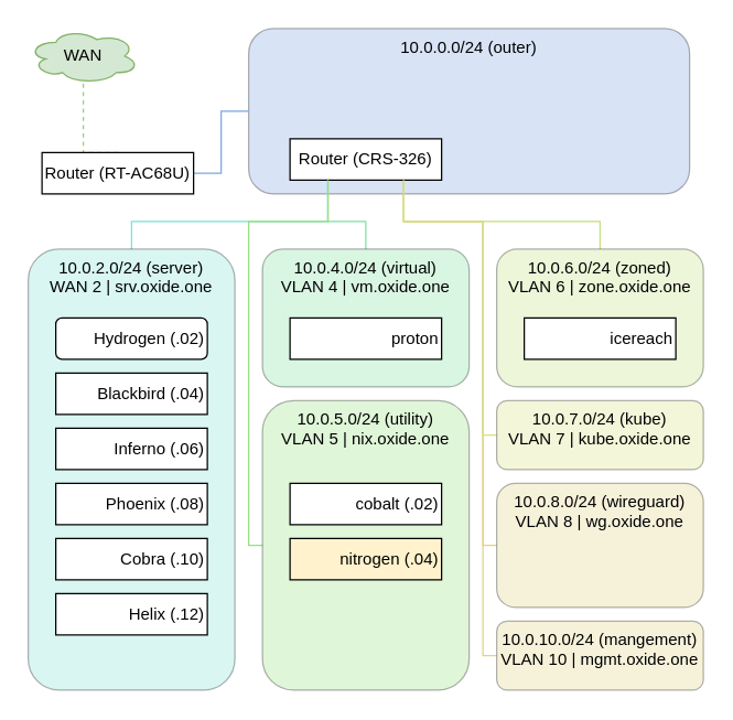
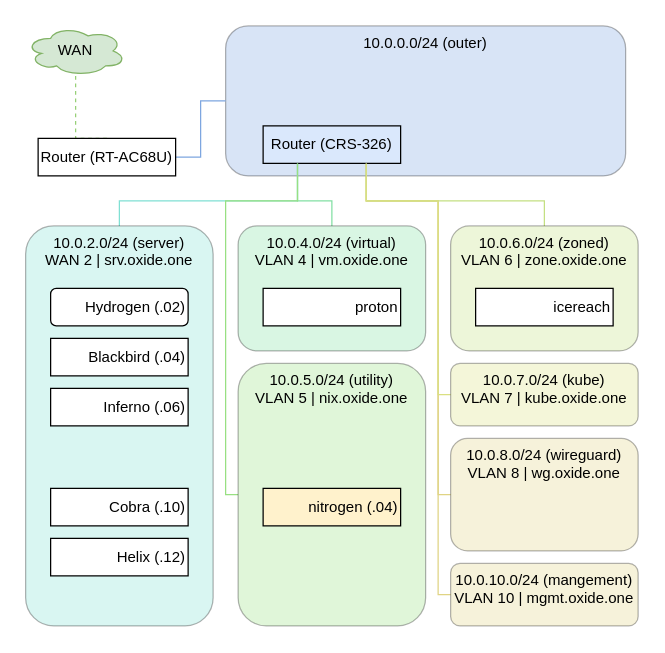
  <mxCell id="0" />
  <mxCell id="1" parent="0" />
  <mxCell id="2" style="edgeStyle=orthogonalEdgeStyle;rounded=0;orthogonalLoop=1;jettySize=auto;html=1;exitX=0;exitY=0.5;exitDx=0;exitDy=0;entryX=0.25;entryY=0;entryDx=0;entryDy=0;endArrow=none;endFill=0;strokeColor=#E0D484;" edge="1" parent="1" source="30" target="10"><mxGeometry relative="1" as="geometry"><Array as="points"><mxPoint x="350" y="395" /><mxPoint x="350" y="160" /><mxPoint x="292" y="160" /></Array></mxGeometry></mxCell>
  <mxCell id="3" style="edgeStyle=orthogonalEdgeStyle;rounded=0;orthogonalLoop=1;jettySize=auto;html=1;exitX=0;exitY=0.5;exitDx=0;exitDy=0;entryX=0.25;entryY=0;entryDx=0;entryDy=0;endArrow=none;endFill=0;strokeColor=#E0D484;" edge="1" parent="1" source="31" target="10"><mxGeometry relative="1" as="geometry"><Array as="points"><mxPoint x="350" y="475" /><mxPoint x="350" y="160" /><mxPoint x="292" y="160" /></Array></mxGeometry></mxCell>
  <mxCell id="4" value="10.0.0.0/24 (outer)" style="rounded=1;whiteSpace=wrap;html=1;fillColor=#7EA6E0;opacity=30;verticalAlign=top;" vertex="1" parent="1"><mxGeometry x="180" y="20" width="320" height="120" as="geometry" /></mxCell>
  <mxCell id="5" style="edgeStyle=orthogonalEdgeStyle;rounded=0;orthogonalLoop=1;jettySize=auto;html=1;exitX=0.55;exitY=0.95;exitDx=0;exitDy=0;exitPerimeter=0;entryX=0.5;entryY=1;entryDx=0;entryDy=0;endArrow=none;endFill=0;strokeColor=#97D077;dashed=1;" edge="1" parent="1" source="6" target="8"><mxGeometry relative="1" as="geometry"><Array as="points"><mxPoint x="60" y="58" /></Array></mxGeometry></mxCell>
  <mxCell id="6" value="WAN" style="ellipse;shape=cloud;whiteSpace=wrap;html=1;fillColor=#d5e8d4;strokeColor=#82b366;" vertex="1" parent="1"><mxGeometry x="20" y="20" width="80" height="40" as="geometry" /></mxCell>
  <mxCell id="7" style="edgeStyle=orthogonalEdgeStyle;rounded=0;orthogonalLoop=1;jettySize=auto;html=1;exitX=0;exitY=0.5;exitDx=0;exitDy=0;entryX=0;entryY=0.5;entryDx=0;entryDy=0;endArrow=none;endFill=0;strokeColor=#7EA6E0;" edge="1" parent="1" source="8" target="4"><mxGeometry relative="1" as="geometry" /></mxCell>
  <mxCell id="8" value="Router (RT-AC68U)" style="rounded=0;whiteSpace=wrap;html=1;direction=west;" vertex="1" parent="1"><mxGeometry x="30" y="110" width="110" height="30" as="geometry" /></mxCell>
  <mxCell id="9" style="edgeStyle=orthogonalEdgeStyle;rounded=0;orthogonalLoop=1;jettySize=auto;html=1;exitX=0.75;exitY=0;exitDx=0;exitDy=0;entryX=0.5;entryY=0;entryDx=0;entryDy=0;endArrow=none;endFill=0;strokeColor=#80E0D3;" edge="1" parent="1" source="10" target="11"><mxGeometry relative="1" as="geometry"><Array as="points"><mxPoint x="238" y="160" /><mxPoint x="95" y="160" /></Array></mxGeometry></mxCell>
- <mxCell id="10" value="Router (CRS-326)" style="rounded=0;whiteSpace=wrap;html=1;direction=west;" vertex="1" parent="1"><mxGeometry x="210" y="100" width="110" height="30" as="geometry" /></mxCell>
+ <mxCell id="10" value="Router (CRS-326)" style="rounded=0;whiteSpace=wrap;html=1;direction=west;fillColor=#dae8fc;" vertex="1" parent="1"><mxGeometry x="210" y="100" width="110" height="30" as="geometry" /></mxCell>
  <mxCell id="11" value="&lt;div&gt;10.0.2.0/24 (server)&lt;/div&gt;&lt;div&gt;WAN 2 | srv.oxide.one&lt;br&gt;&lt;/div&gt;&lt;div&gt;&lt;br&gt;&lt;/div&gt;" style="rounded=1;whiteSpace=wrap;html=1;fillColor=#80E0D3;opacity=30;verticalAlign=top;" vertex="1" parent="1"><mxGeometry x="20" y="180" width="150" height="320" as="geometry" /></mxCell>
  <mxCell id="12" value="Blackbird (.04)" style="rounded=0;whiteSpace=wrap;html=1;direction=west;align=right;" vertex="1" parent="1"><mxGeometry x="40" y="270" width="110" height="30" as="geometry" /></mxCell>
  <mxCell id="13" value="Hydrogen (.02)" style="whiteSpace=wrap;html=1;direction=west;align=right;rounded=1;" vertex="1" parent="1"><mxGeometry x="40" y="230" width="110" height="30" as="geometry" /></mxCell>
  <mxCell id="14" value="Inferno (.06)" style="rounded=0;whiteSpace=wrap;html=1;direction=west;align=right;" vertex="1" parent="1"><mxGeometry x="40" y="310" width="110" height="30" as="geometry" /></mxCell>
- <mxCell id="15" value="Phoenix (.08)" style="rounded=0;whiteSpace=wrap;html=1;direction=west;align=right;" vertex="1" parent="1"><mxGeometry x="40" y="350" width="110" height="30" as="geometry" /></mxCell>
  <mxCell id="16" value="Cobra (.10)" style="rounded=0;whiteSpace=wrap;html=1;direction=west;align=right;" vertex="1" parent="1"><mxGeometry x="40" y="390" width="110" height="30" as="geometry" /></mxCell>
  <mxCell id="17" value="Helix (.12)" style="rounded=0;whiteSpace=wrap;html=1;direction=west;align=right;" vertex="1" parent="1"><mxGeometry x="40" y="430" width="110" height="30" as="geometry" /></mxCell>
  <mxCell id="18" style="edgeStyle=orthogonalEdgeStyle;rounded=0;orthogonalLoop=1;jettySize=auto;html=1;exitX=0.5;exitY=0;exitDx=0;exitDy=0;entryX=0.75;entryY=0;entryDx=0;entryDy=0;endArrow=none;endFill=0;strokeColor=#82E0A4;" edge="1" parent="1" source="19" target="10"><mxGeometry relative="1" as="geometry"><Array as="points"><mxPoint x="265" y="160" /><mxPoint x="238" y="160" /></Array></mxGeometry></mxCell>
  <mxCell id="19" value="&lt;div&gt;10.0.4.0/24 (virtual)&lt;/div&gt;&lt;div&gt;VLAN 4 | vm.oxide.one&lt;br&gt;&lt;/div&gt;&lt;div&gt;&lt;br&gt;&lt;/div&gt;" style="rounded=1;whiteSpace=wrap;html=1;fillColor=#82E0A4;opacity=30;verticalAlign=top;" vertex="1" parent="1"><mxGeometry x="190" y="180" width="150" height="100" as="geometry" /></mxCell>
  <mxCell id="20" value="proton" style="rounded=0;whiteSpace=wrap;html=1;direction=west;align=right;" vertex="1" parent="1"><mxGeometry x="210" y="230" width="110" height="30" as="geometry" /></mxCell>
  <mxCell id="21" style="edgeStyle=orthogonalEdgeStyle;rounded=0;orthogonalLoop=1;jettySize=auto;html=1;exitX=0;exitY=0.5;exitDx=0;exitDy=0;entryX=0.75;entryY=0;entryDx=0;entryDy=0;endArrow=none;endFill=0;strokeColor=#98E082;" edge="1" parent="1" source="22" target="10"><mxGeometry relative="1" as="geometry"><Array as="points"><mxPoint x="180" y="395" /><mxPoint x="180" y="160" /><mxPoint x="238" y="160" /></Array></mxGeometry></mxCell>
  <mxCell id="22" value="&lt;div&gt;10.0.5.0/24 (utility)&lt;/div&gt;&lt;div&gt;VLAN 5 | nix.oxide.one&lt;br&gt;&lt;/div&gt;&lt;div&gt;&lt;br&gt;&lt;/div&gt;" style="rounded=1;whiteSpace=wrap;html=1;fillColor=#98E082;opacity=30;verticalAlign=top;" vertex="1" parent="1"><mxGeometry x="190" y="290" width="150" height="210" as="geometry" /></mxCell>
- <mxCell id="23" value="cobalt (.02)" style="rounded=0;whiteSpace=wrap;html=1;direction=west;align=right;" vertex="1" parent="1"><mxGeometry x="210" y="350" width="110" height="30" as="geometry" /></mxCell>
  <mxCell id="24" value="nitrogen (.04)" style="rounded=0;whiteSpace=wrap;html=1;direction=west;align=right;fillColor=#fff2cc;" vertex="1" parent="1"><mxGeometry x="210" y="390" width="110" height="30" as="geometry" /></mxCell>
  <mxCell id="25" style="edgeStyle=orthogonalEdgeStyle;rounded=0;orthogonalLoop=1;jettySize=auto;html=1;exitX=0.5;exitY=0;exitDx=0;exitDy=0;entryX=0.25;entryY=0;entryDx=0;entryDy=0;endArrow=none;endFill=0;strokeColor=#C4E082;" edge="1" parent="1" source="26" target="10"><mxGeometry relative="1" as="geometry"><Array as="points"><mxPoint x="435" y="160" /><mxPoint x="292" y="160" /></Array></mxGeometry></mxCell>
  <mxCell id="26" value="&lt;div&gt;10.0.6.0/24 (zoned)&lt;/div&gt;&lt;div&gt;VLAN 6 | zone.oxide.one&lt;br&gt;&lt;/div&gt;&lt;div&gt;&lt;br&gt;&lt;/div&gt;" style="rounded=1;whiteSpace=wrap;html=1;fillColor=#C4E082;opacity=30;verticalAlign=top;" vertex="1" parent="1"><mxGeometry x="360" y="180" width="150" height="100" as="geometry" /></mxCell>
  <mxCell id="27" value="icereach" style="rounded=0;whiteSpace=wrap;html=1;direction=west;align=right;" vertex="1" parent="1"><mxGeometry x="380" y="230" width="110" height="30" as="geometry" /></mxCell>
  <mxCell id="28" style="edgeStyle=orthogonalEdgeStyle;rounded=0;orthogonalLoop=1;jettySize=auto;html=1;exitX=0;exitY=0.5;exitDx=0;exitDy=0;entryX=0.25;entryY=0;entryDx=0;entryDy=0;endArrow=none;endFill=0;strokeColor=#DAE082;" edge="1" parent="1" source="29" target="10"><mxGeometry relative="1" as="geometry"><Array as="points"><mxPoint x="350" y="315" /><mxPoint x="350" y="160" /><mxPoint x="292" y="160" /></Array></mxGeometry></mxCell>
  <mxCell id="29" value="&lt;div&gt;10.0.7.0/24 (kube)&lt;/div&gt;&lt;div&gt;VLAN 7 | kube.oxide.one&lt;br&gt;&lt;/div&gt;&lt;div&gt;&lt;br&gt;&lt;/div&gt;" style="rounded=1;whiteSpace=wrap;html=1;fillColor=#DAE082;opacity=30;verticalAlign=top;" vertex="1" parent="1"><mxGeometry x="360" y="290" width="150" height="50" as="geometry" /></mxCell>
  <mxCell id="30" value="&lt;div&gt;10.0.8.0/24 (wireguard)&lt;/div&gt;&lt;div&gt;VLAN 8 | wg.oxide.one&lt;br&gt;&lt;/div&gt;&lt;div&gt;&lt;br&gt;&lt;/div&gt;" style="rounded=1;whiteSpace=wrap;html=1;fillColor=#E0D484;opacity=30;verticalAlign=top;" vertex="1" parent="1"><mxGeometry x="360" y="350" width="150" height="90" as="geometry" /></mxCell>
  <mxCell id="31" value="&lt;div&gt;10.0.10.0/24 (mangement)&lt;/div&gt;&lt;div&gt;VLAN 10 | mgmt.oxide.one&lt;br&gt;&lt;/div&gt;&lt;div&gt;&lt;br&gt;&lt;/div&gt;" style="rounded=1;whiteSpace=wrap;html=1;fillColor=#E0D484;opacity=30;verticalAlign=top;" vertex="1" parent="1"><mxGeometry x="360" y="450" width="150" height="50" as="geometry" /></mxCell>
